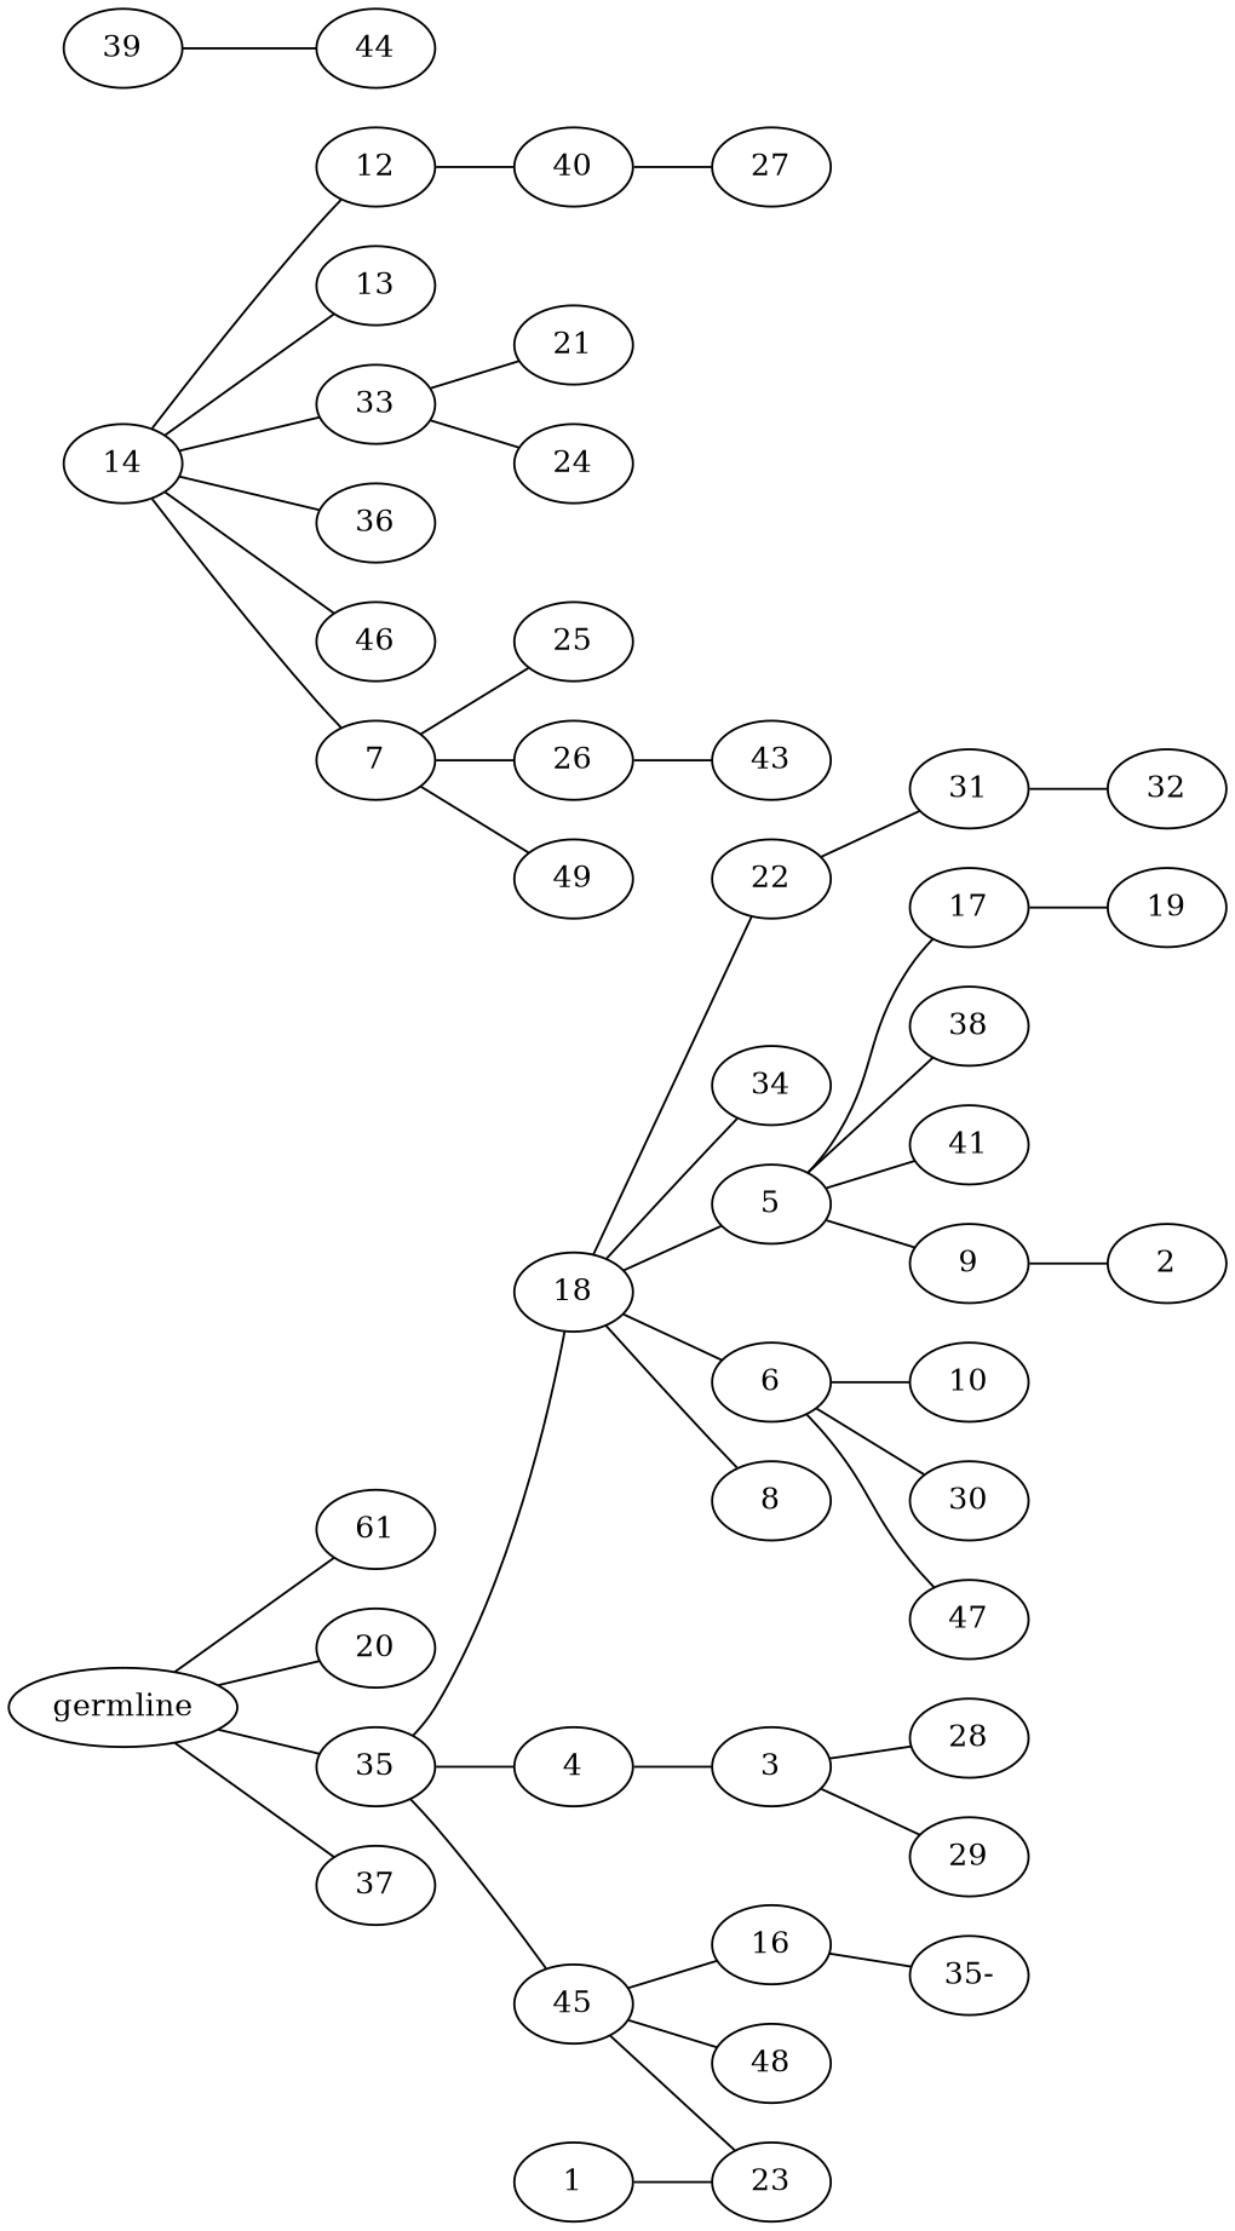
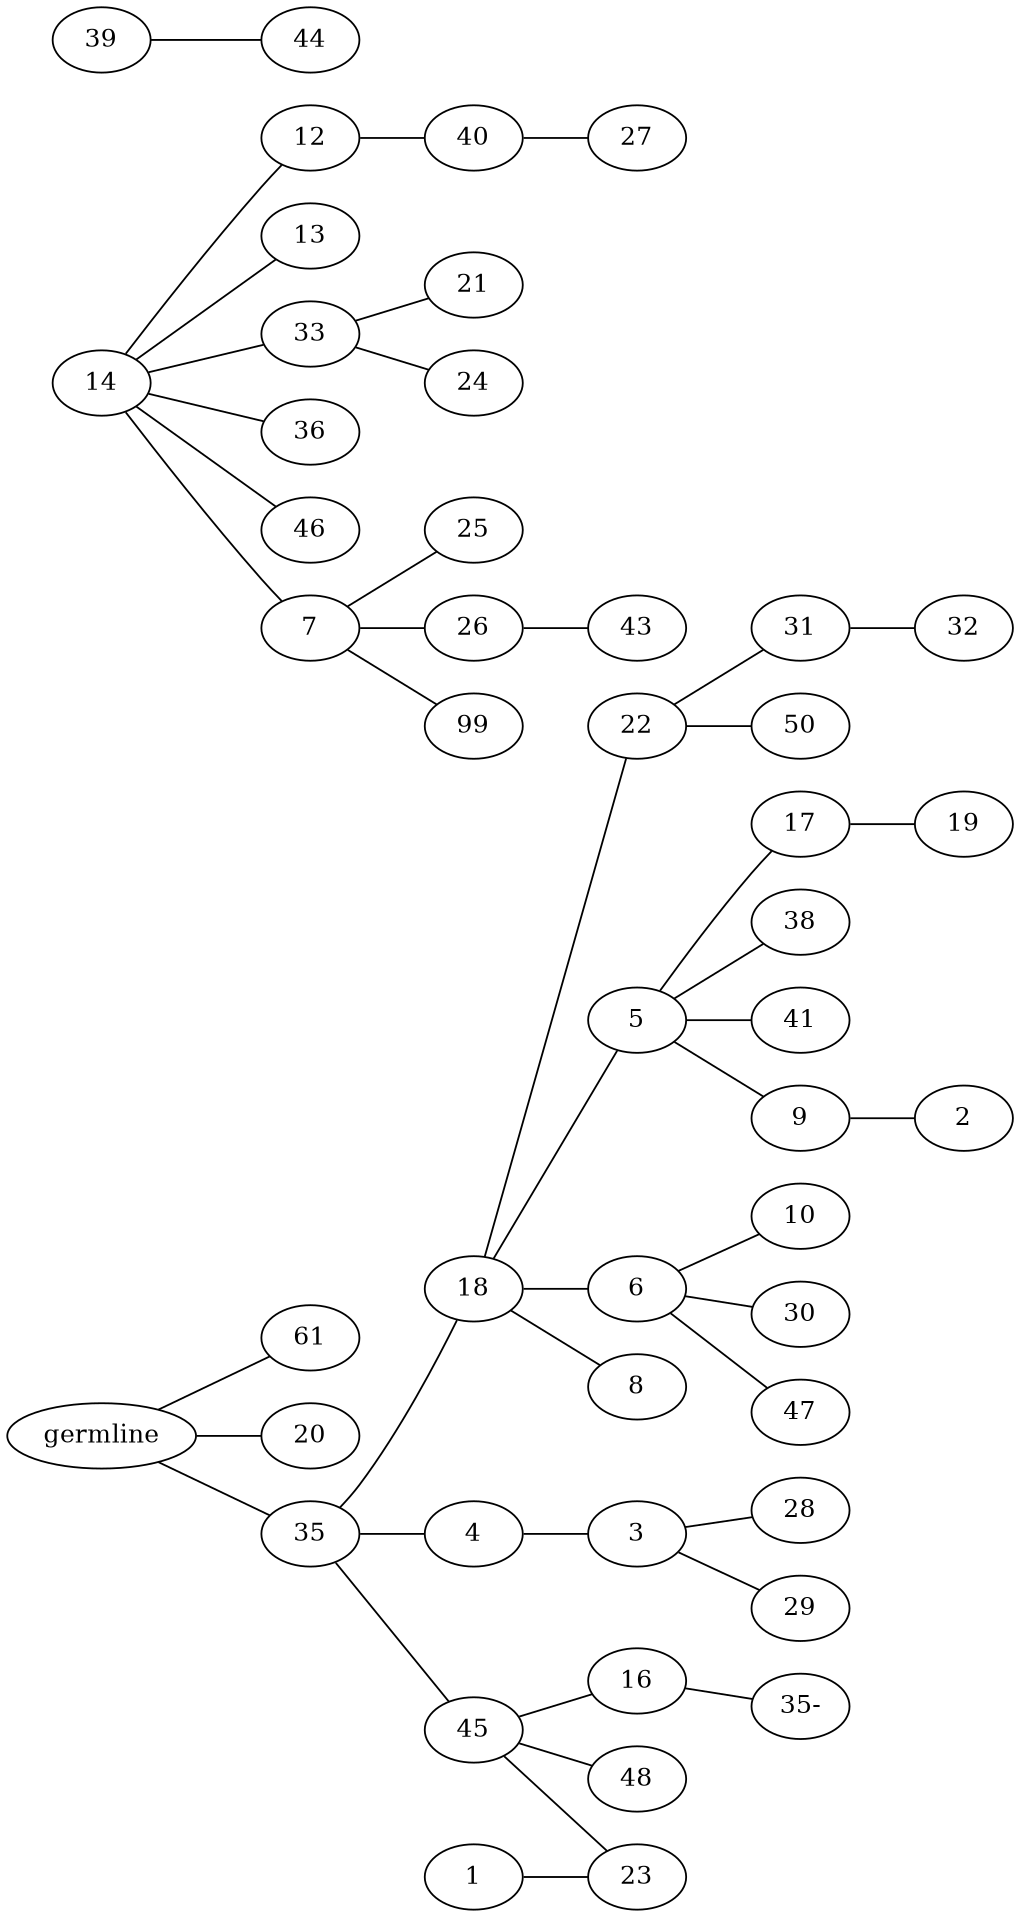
  graph {
    rankdir=LR
    n1 [label=germline]
    n2 [label=61]
    n3 [label=20]
    n4 [label=35]
-   n5 [label=37]
    n6 [label=18]
    n7 [label=4]
    n8 [label=45]
    n9 [label=14]
    n10 [label=12]
    n11 [label=13]
    n12 [label=33]
    n13 [label=36]
    n14 [label=46]
    n15 [label=7]
    n16 [label=22]
-   n17 [label=34]
    n18 [label=5]
    n19 [label=6]
    n20 [label=8]
    n21 [label=3]
    n22 [label=16]
    n23 [label=48]
    n24 [label=23]
    n25 [label=40]
    n26 [label=21]
    n27 [label=24]
    n28 [label=25]
    n29 [label=26]
-   n30 [label=49]
+   n30 [label=99]
    n31 [label=27]
    n32 [label=43]
    n33 [label=31]
+   n34 [label=50]
    n35 [label=17]
    n36 [label=38]
    n37 [label=41]
    n38 [label=9]
    n39 [label=10]
    n40 [label=30]
    n41 [label=47]
    n42 [label=32]
    n43 [label=19]
    n44 [label=2]
    n45 [label=39]
    n46 [label=44]
    n47 [label=28]
    n48 [label=29]
    n49 [label=1]
    n50 [label="35-"]
    n1 -- n2
    n1 -- n3
    n1 -- n4
-   n1 -- n5
    n4 -- n6
    n4 -- n7
    n4 -- n8
    n6 -- n16
-   n6 -- n17
    n6 -- n18
    n6 -- n19
    n6 -- n20
    n7 -- n21
    n8 -- n22
    n8 -- n23
    n8 -- n24
    n9 -- n10
    n9 -- n11
    n9 -- n12
    n9 -- n13
    n9 -- n14
    n9 -- n15
    n10 -- n25
    n12 -- n26
    n12 -- n27
    n15 -- n28
    n15 -- n29
    n15 -- n30
    n16 -- n33
+   n16 -- n34
    n18 -- n35
    n18 -- n36
    n18 -- n37
    n18 -- n38
    n19 -- n39
    n19 -- n40
    n19 -- n41
    n21 -- n47
    n21 -- n48
    n22 -- n50
    n25 -- n31
    n29 -- n32
    n33 -- n42
    n35 -- n43
    n38 -- n44
    n45 -- n46
    n49 -- n24
  }
